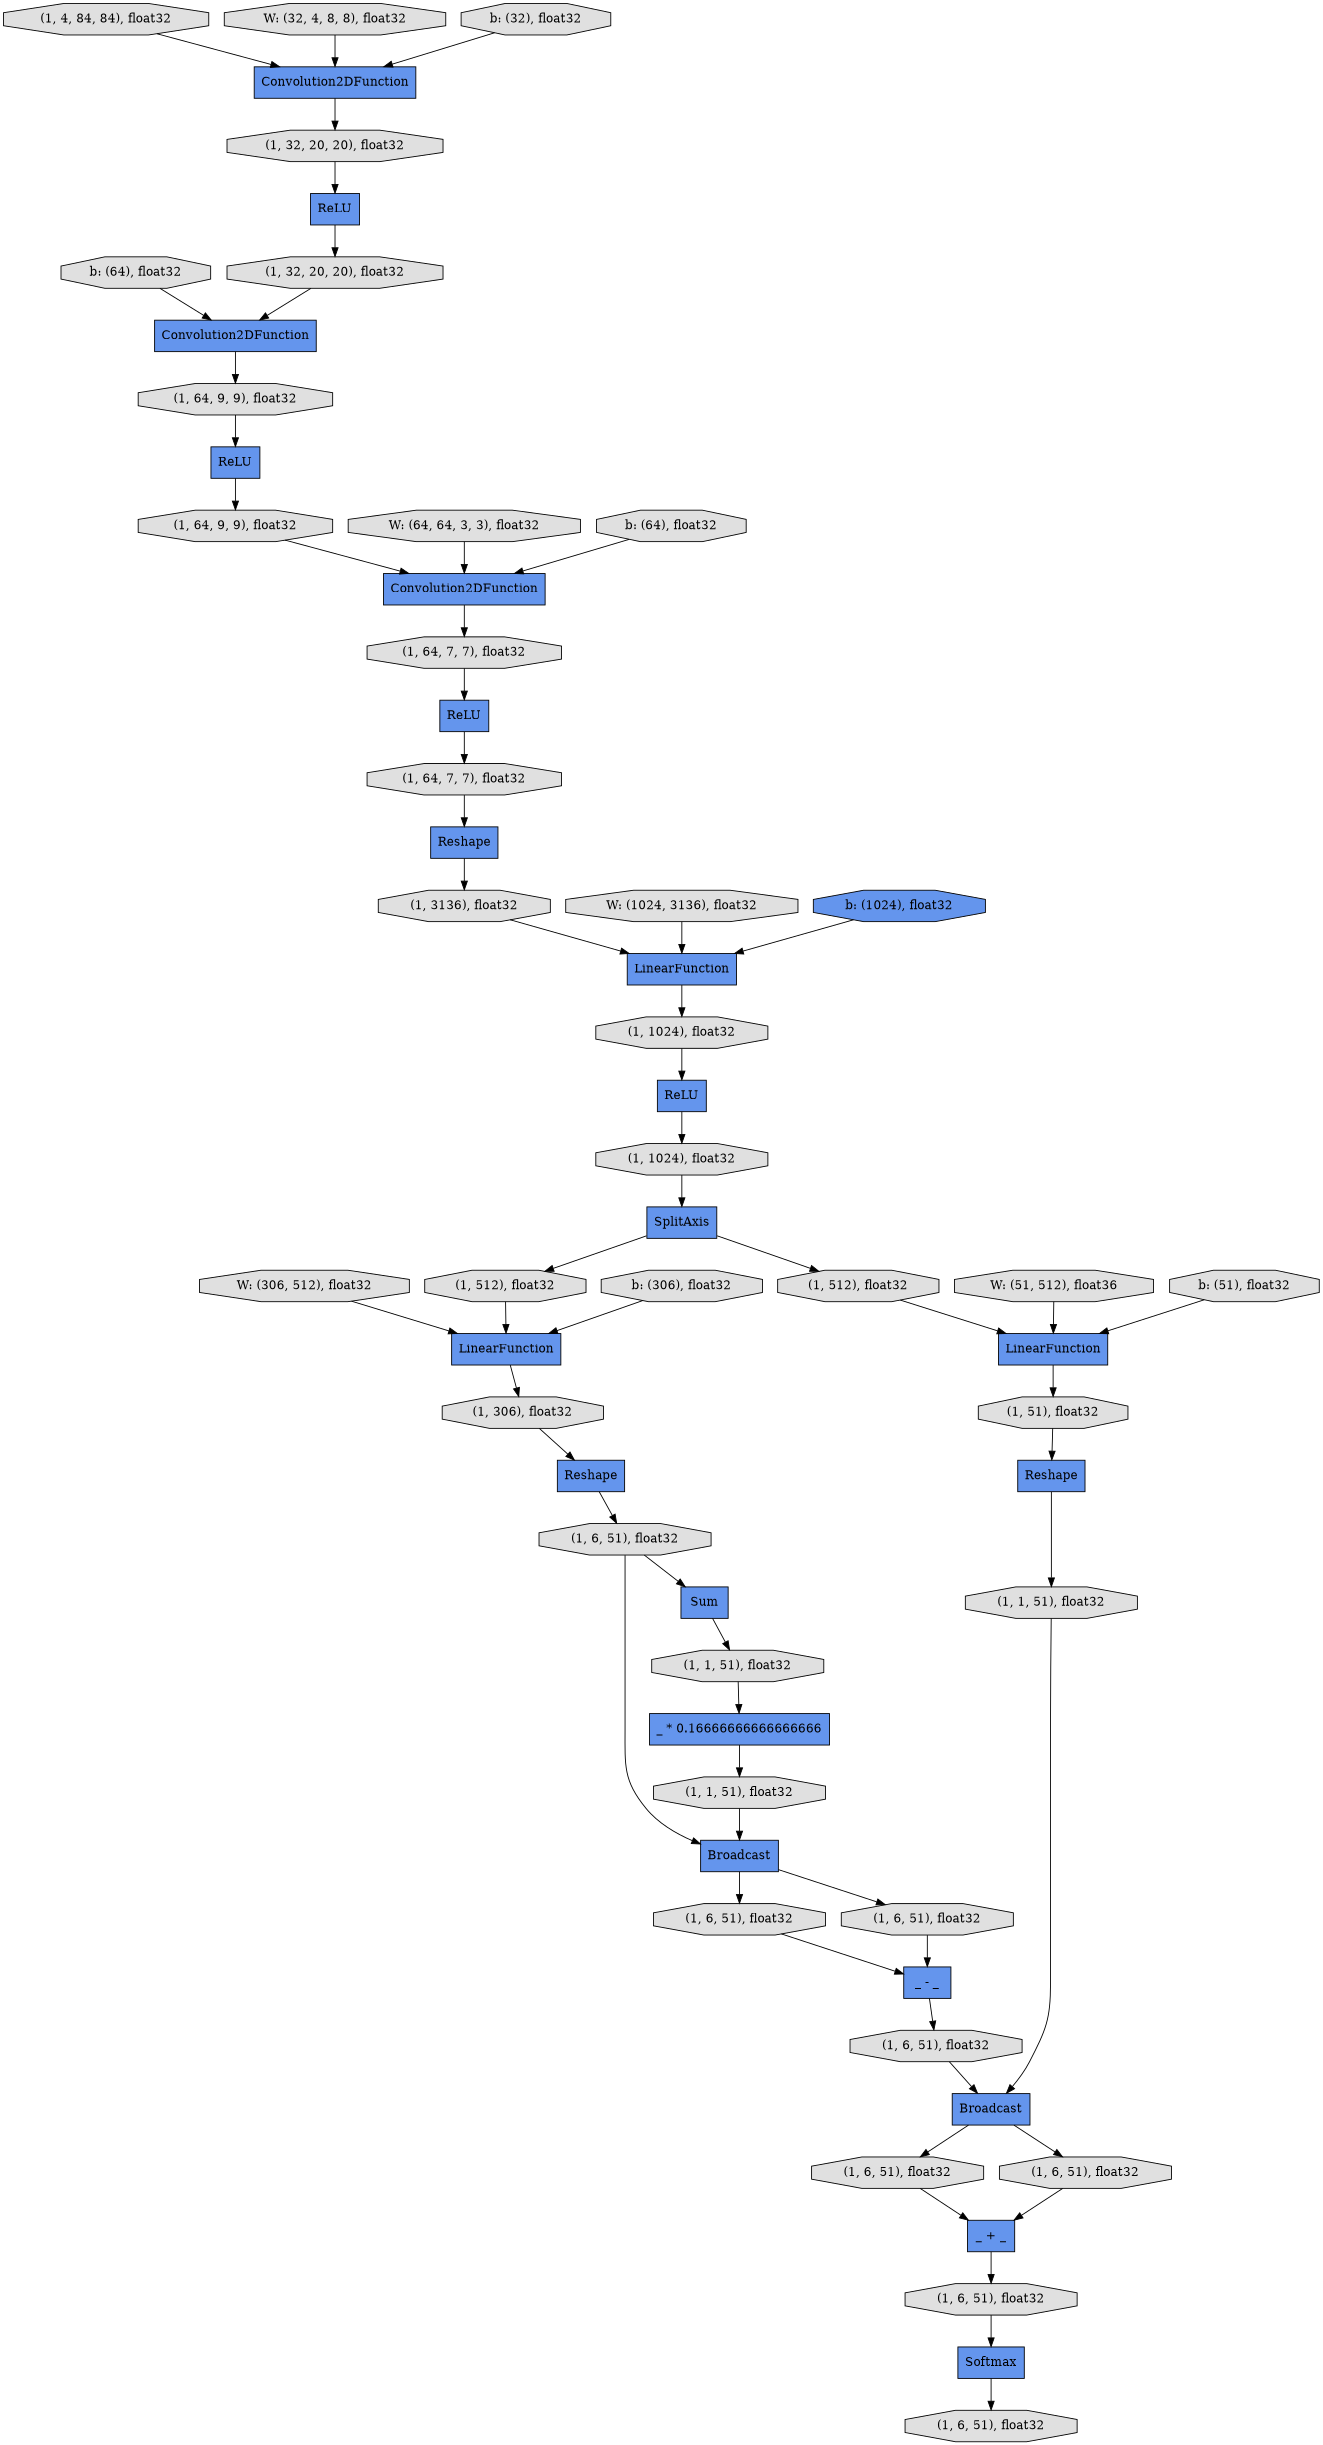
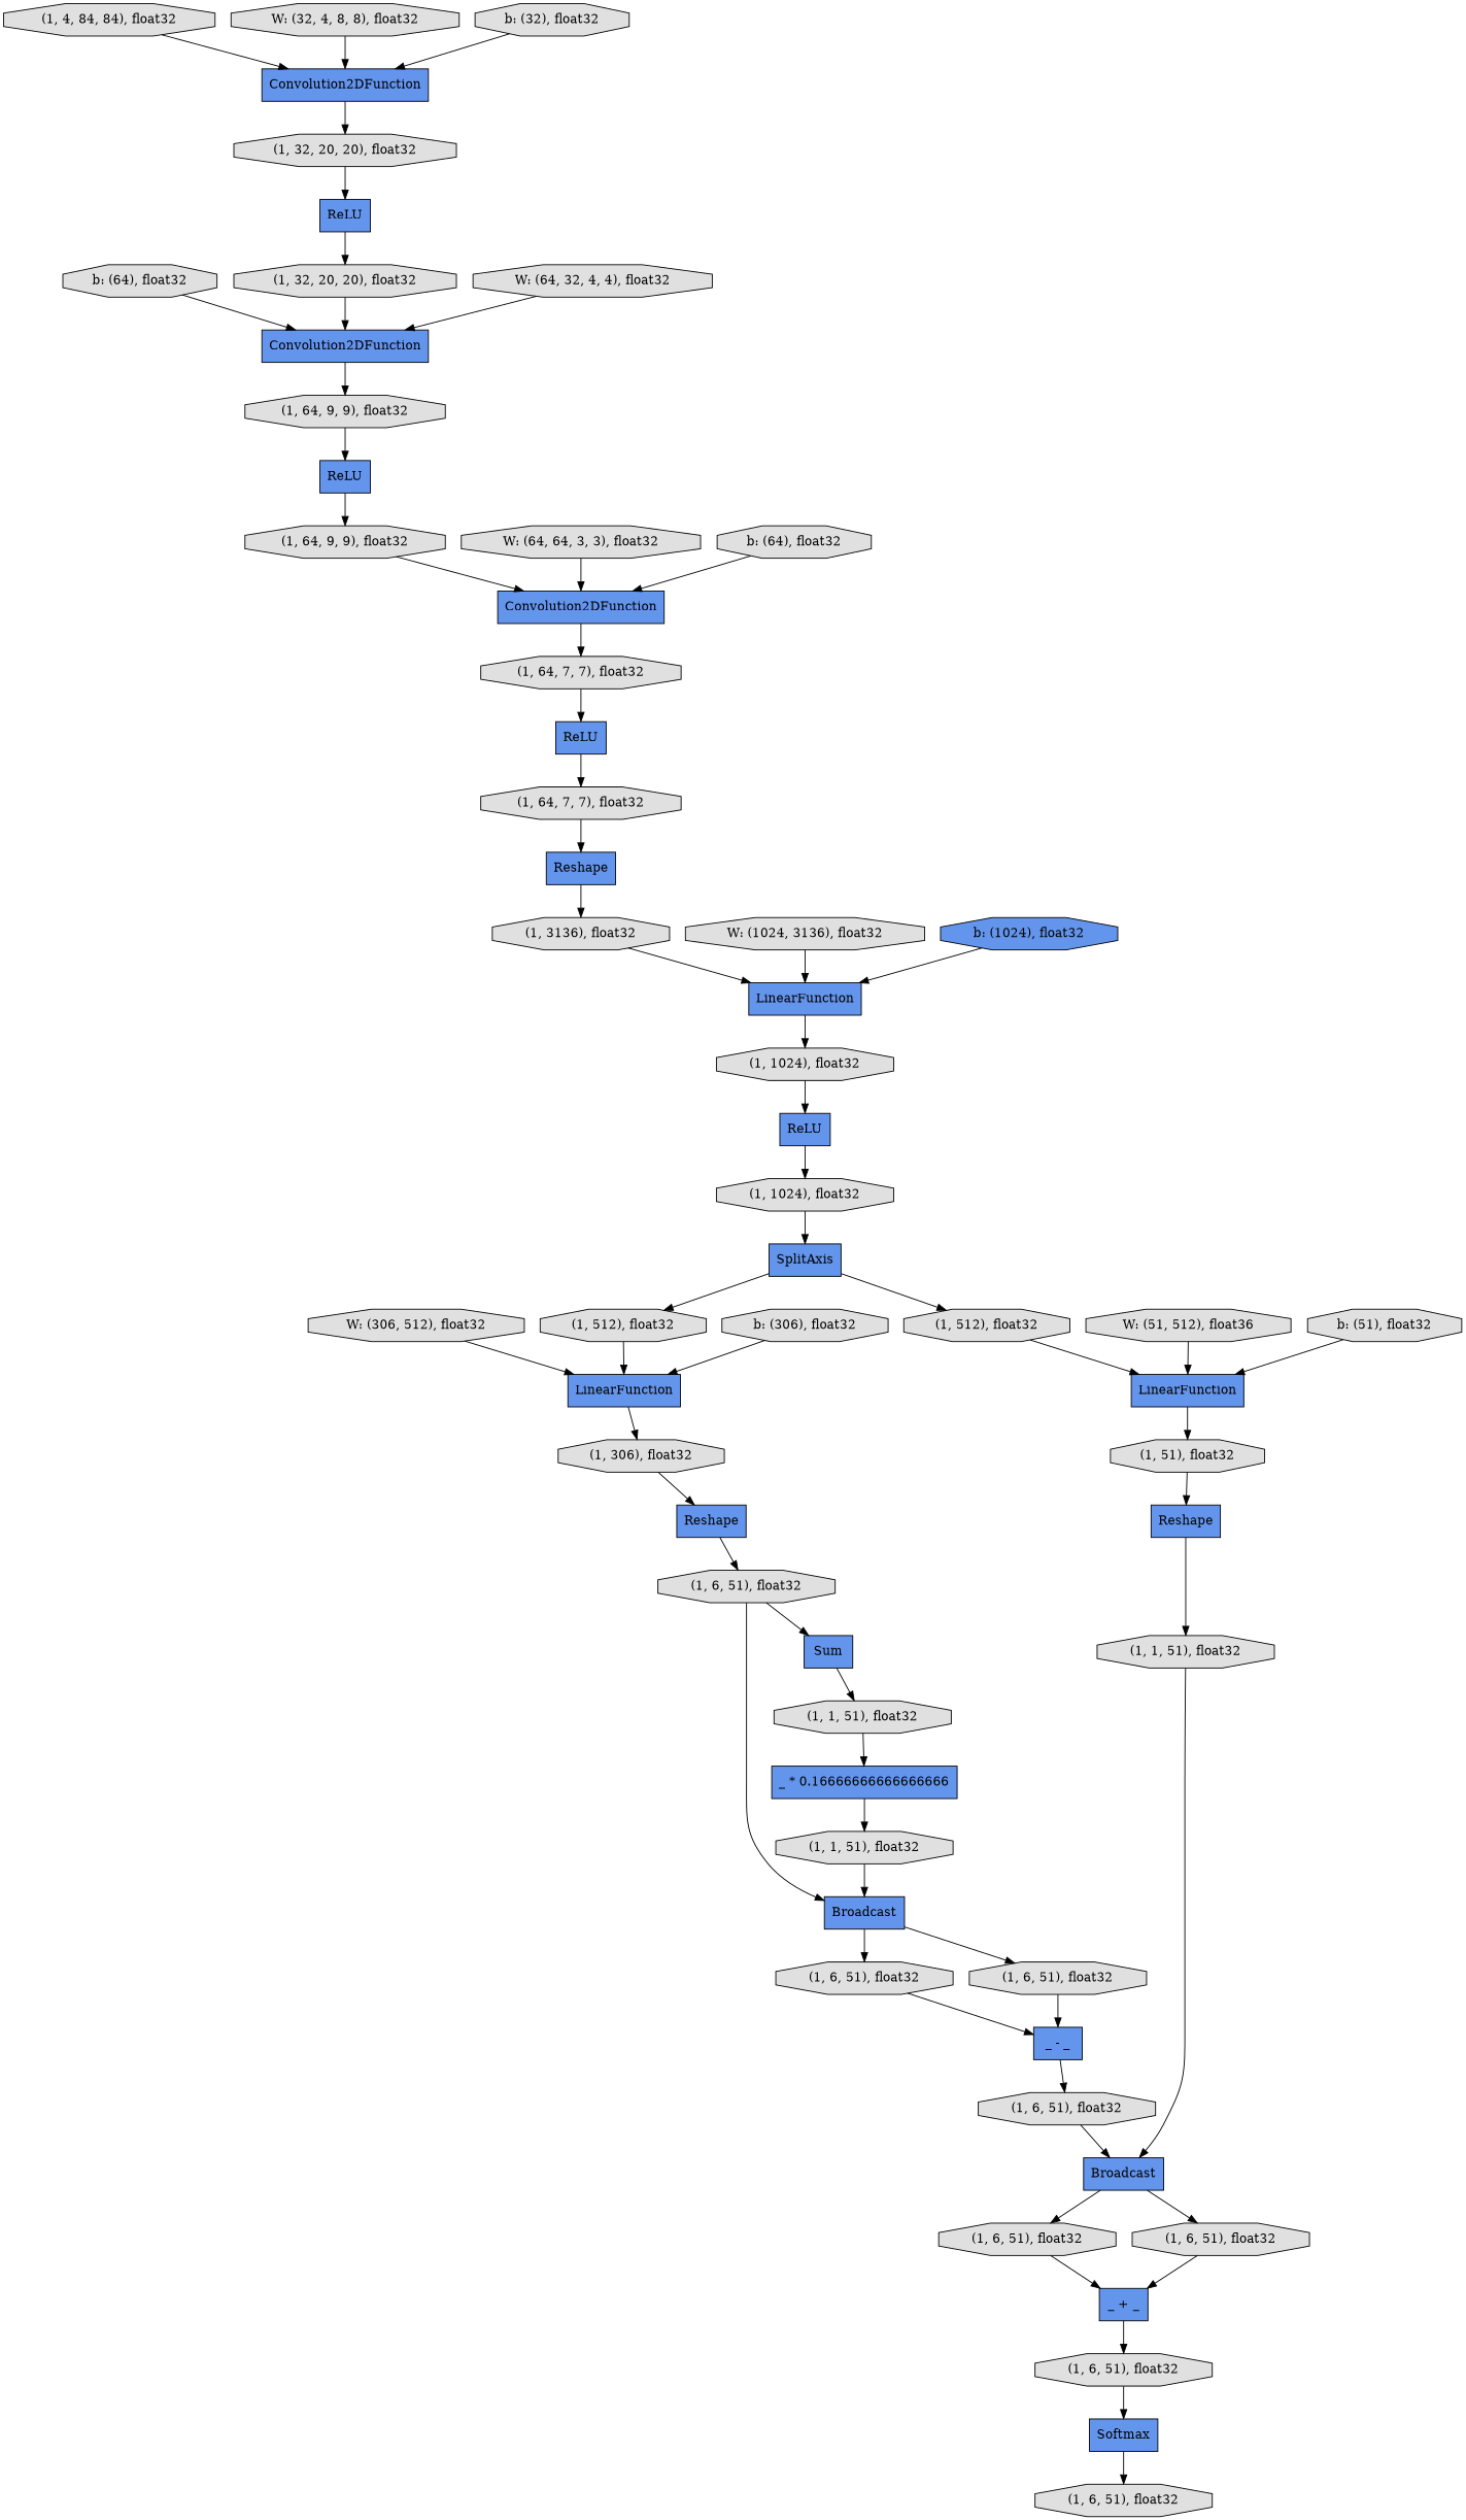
  digraph {
    rankdir=TB
    node [fillcolor="#E0E0E0" shape=octagon style=filled]
    n1 [label="W: (306, 512), float32"]
    n2 [fillcolor="#6495ED" label=LinearFunction shape=record]
    n3 [label="(1, 306), float32"]
    n4 [label="(1, 64, 9, 9), float32"]
    n5 [fillcolor="#6495ED" label=Convolution2DFunction shape=record]
    n6 [label="(1, 64, 7, 7), float32"]
    n7 [label="(1, 6, 51), float32"]
    n8 [label="(1, 6, 51), float32"]
    n9 [fillcolor="#6495ED" label="_ - _" shape=record]
    n10 [label="(1, 6, 51), float32"]
    n11 [label="(1, 512), float32"]
    n12 [fillcolor="#6495ED" label=LinearFunction shape=record]
    n13 [label="(1, 51), float32"]
    n14 [fillcolor="#6495ED" label=ReLU shape=record]
    n15 [label="b: (64), float32"]
    n16 [fillcolor="#6495ED" label=Convolution2DFunction shape=record]
    n17 [label="(1, 64, 9, 9), float32"]
    n18 [fillcolor="#6495ED" label=Broadcast shape=record]
    n19 [label="(1, 6, 51), float32"]
    n20 [label="(1, 6, 51), float32"]
    n21 [fillcolor="#6495ED" label="_ + _" shape=record]
    n22 [label="(1, 32, 20, 20), float32"]
    n23 [fillcolor="#6495ED" label=ReLU shape=record]
    n24 [label="(1, 32, 20, 20), float32"]
    n25 [label="b: (306), float32"]
    n26 [fillcolor="#6495ED" label="_ * 0.16666666666666666" shape=record]
    n27 [label="(1, 1, 51), float32"]
    n28 [fillcolor="#6495ED" label=Broadcast shape=record]
    n29 [label="(1, 64, 7, 7), float32"]
    n30 [fillcolor="#6495ED" label=Reshape shape=record]
    n31 [label="(1, 1, 51), float32"]
    n32 [label="(1, 512), float32"]
    n33 [label="W: (64, 64, 3, 3), float32"]
    n34 [fillcolor="#6495ED" label=ReLU shape=record]
    n35 [label="W: (51, 512), float36"]
    n36 [label="(1, 3136), float32"]
    n37 [fillcolor="#6495ED" label=LinearFunction shape=record]
    n38 [label="(1, 6, 51), float32"]
    n39 [label="(1, 4, 84, 84), float32"]
    n40 [fillcolor="#6495ED" label=Convolution2DFunction shape=record]
    n41 [label="(1, 1024), float32"]
    n42 [fillcolor="#6495ED" label=SplitAxis shape=record]
    n43 [label="b: (64), float32"]
    n44 [fillcolor="#6495ED" label=ReLU shape=record]
    n45 [label="(1, 1024), float32"]
    n46 [fillcolor="#6495ED" label=Reshape shape=record]
    n47 [label="b: (51), float32"]
    n48 [label="(1, 6, 51), float32"]
    n49 [fillcolor="#6495ED" label=Sum shape=record]
    n50 [fillcolor="#6495ED" label=Reshape shape=record]
    n51 [label="(1, 1, 51), float32"]
    n52 [label="W: (32, 4, 8, 8), float32"]
    n53 [fillcolor="#6495ED" label=Softmax shape=record]
    n54 [label="W: (1024, 3136), float32"]
    n55 [label="b: (32), float32"]
    n56 [label="(1, 6, 51), float32"]
    n57 [fillcolor="#6495ED" label="b: (1024), float32"]
+   n58 [label="W: (64, 32, 4, 4), float32"]
    n1 -> n2
    n2 -> n3
    n3 -> n46
    n4 -> n5
    n5 -> n6
    n6 -> n14
    n8 -> n9
    n9 -> n10
    n10 -> n18
    n11 -> n12
    n12 -> n13
    n13 -> n50
    n14 -> n29
    n15 -> n16
    n16 -> n17
    n17 -> n34
    n18 -> n19
    n18 -> n20
    n19 -> n21
    n20 -> n21
    n21 -> n56
    n22 -> n23
    n23 -> n24
    n24 -> n16
    n25 -> n2
    n26 -> n27
    n27 -> n28
    n28 -> n8
    n28 -> n38
    n29 -> n30
    n30 -> n36
    n31 -> n26
    n32 -> n2
    n33 -> n5
    n34 -> n4
    n35 -> n12
    n36 -> n37
    n37 -> n45
    n38 -> n9
    n39 -> n40
    n40 -> n22
    n41 -> n42
    n42 -> n11
    n42 -> n32
    n43 -> n5
    n44 -> n41
    n45 -> n44
    n46 -> n48
    n47 -> n12
    n48 -> n28
    n48 -> n49
    n49 -> n31
    n50 -> n51
    n51 -> n18
    n52 -> n40
    n53 -> n7
    n54 -> n37
    n55 -> n40
    n56 -> n53
    n57 -> n37
+   n58 -> n16
  }
